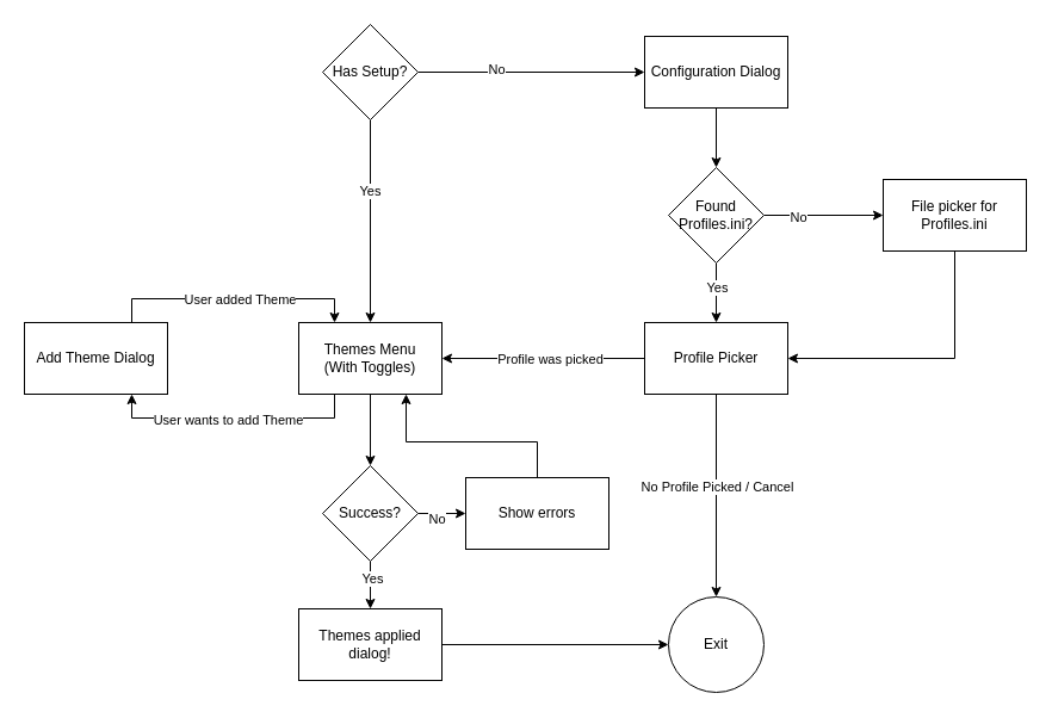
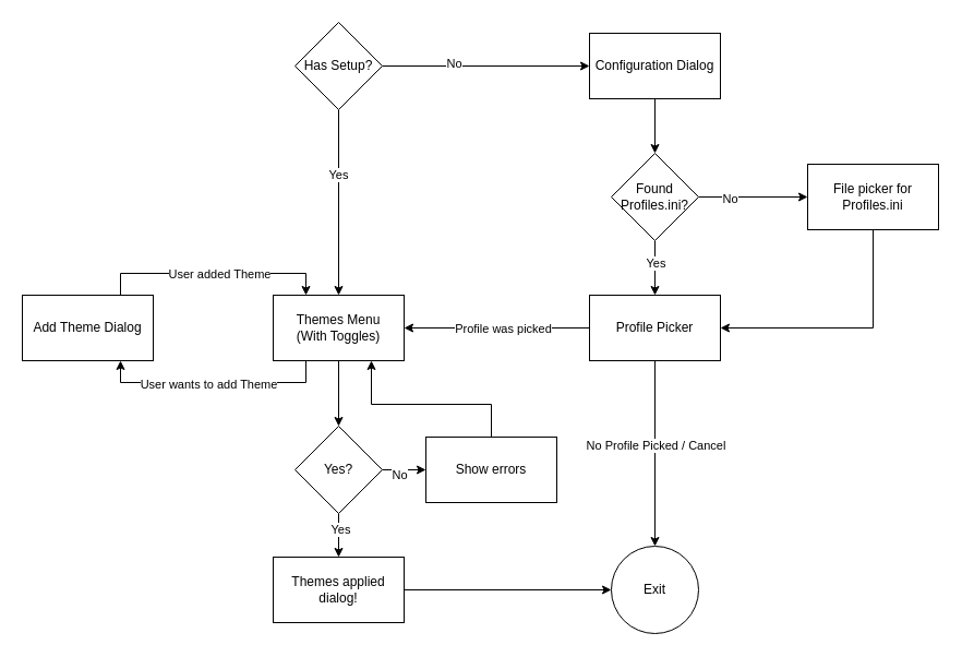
  <mxCell id="0" />
  <mxCell id="1" parent="0" />
  <mxCell id="2" value="" style="edgeStyle=orthogonalEdgeStyle;rounded=0;orthogonalLoop=1;jettySize=auto;html=1;" edge="1" parent="1" source="6" target="8"><mxGeometry relative="1" as="geometry" /></mxCell>
  <mxCell id="3" value="No" style="edgeLabel;html=1;align=center;verticalAlign=middle;resizable=0;points=[];" vertex="1" connectable="0" parent="2"><mxGeometry x="-0.467" y="3" relative="1" as="geometry"><mxPoint x="14" as="offset" /></mxGeometry></mxCell>
  <mxCell id="4" value="" style="edgeStyle=orthogonalEdgeStyle;rounded=0;orthogonalLoop=1;jettySize=auto;html=1;" edge="1" parent="1" source="6" target="12"><mxGeometry relative="1" as="geometry" /></mxCell>
  <mxCell id="5" value="Yes" style="edgeLabel;html=1;align=center;verticalAlign=middle;resizable=0;points=[];" vertex="1" connectable="0" parent="4"><mxGeometry x="-0.3" y="-1" relative="1" as="geometry"><mxPoint as="offset" /></mxGeometry></mxCell>
  <mxCell id="6" value="Has Setup?" style="rhombus;whiteSpace=wrap;html=1;" vertex="1" parent="1"><mxGeometry x="270" y="20" width="80" height="80" as="geometry" /></mxCell>
  <mxCell id="7" value="" style="edgeStyle=orthogonalEdgeStyle;rounded=0;orthogonalLoop=1;jettySize=auto;html=1;" edge="1" parent="1" source="8" target="17"><mxGeometry relative="1" as="geometry" /></mxCell>
  <mxCell id="8" value="Configuration Dialog" style="rounded=0;whiteSpace=wrap;html=1;" vertex="1" parent="1"><mxGeometry x="540" y="30" width="120" height="60" as="geometry" /></mxCell>
  <mxCell id="9" style="edgeStyle=orthogonalEdgeStyle;rounded=0;orthogonalLoop=1;jettySize=auto;html=1;exitX=0.25;exitY=1;exitDx=0;exitDy=0;entryX=0.75;entryY=1;entryDx=0;entryDy=0;" edge="1" parent="1" source="12" target="27"><mxGeometry relative="1" as="geometry" /></mxCell>
  <mxCell id="10" value="User wants to add Theme" style="edgeLabel;html=1;align=center;verticalAlign=middle;resizable=0;points=[];" vertex="1" connectable="0" parent="9"><mxGeometry x="0.286" y="1" relative="1" as="geometry"><mxPoint x="25" as="offset" /></mxGeometry></mxCell>
  <mxCell id="11" style="edgeStyle=orthogonalEdgeStyle;rounded=0;orthogonalLoop=1;jettySize=auto;html=1;entryX=0.5;entryY=0;entryDx=0;entryDy=0;" edge="1" parent="1" source="12" target="33"><mxGeometry relative="1" as="geometry" /></mxCell>
  <mxCell id="12" value="Themes Menu&lt;br&gt;(With Toggles)" style="rounded=0;whiteSpace=wrap;html=1;" vertex="1" parent="1"><mxGeometry x="250" y="270" width="120" height="60" as="geometry" /></mxCell>
  <mxCell id="13" value="" style="edgeStyle=orthogonalEdgeStyle;rounded=0;orthogonalLoop=1;jettySize=auto;html=1;" edge="1" parent="1" source="17" target="19"><mxGeometry relative="1" as="geometry" /></mxCell>
  <mxCell id="14" value="No" style="edgeLabel;html=1;align=center;verticalAlign=middle;resizable=0;points=[];" vertex="1" connectable="0" parent="13"><mxGeometry x="-0.433" y="-1" relative="1" as="geometry"><mxPoint as="offset" /></mxGeometry></mxCell>
  <mxCell id="15" value="" style="edgeStyle=orthogonalEdgeStyle;rounded=0;orthogonalLoop=1;jettySize=auto;html=1;" edge="1" parent="1" source="17" target="24"><mxGeometry relative="1" as="geometry" /></mxCell>
  <mxCell id="16" value="Yes" style="edgeLabel;html=1;align=center;verticalAlign=middle;resizable=0;points=[];" vertex="1" connectable="0" parent="15"><mxGeometry x="0.2" y="-1" relative="1" as="geometry"><mxPoint x="1" y="-10" as="offset" /></mxGeometry></mxCell>
  <mxCell id="17" value="Found Profiles.ini?" style="rhombus;whiteSpace=wrap;html=1;" vertex="1" parent="1"><mxGeometry x="560" y="140" width="80" height="80" as="geometry" /></mxCell>
  <mxCell id="18" style="edgeStyle=orthogonalEdgeStyle;rounded=0;orthogonalLoop=1;jettySize=auto;html=1;entryX=1;entryY=0.5;entryDx=0;entryDy=0;" edge="1" parent="1" source="19" target="24"><mxGeometry relative="1" as="geometry"><Array as="points"><mxPoint x="800" y="300" /></Array></mxGeometry></mxCell>
  <mxCell id="19" value="File picker for Profiles.ini" style="rounded=0;whiteSpace=wrap;html=1;" vertex="1" parent="1"><mxGeometry x="740" y="150" width="120" height="60" as="geometry" /></mxCell>
  <mxCell id="20" value="" style="edgeStyle=orthogonalEdgeStyle;rounded=0;orthogonalLoop=1;jettySize=auto;html=1;" edge="1" parent="1" source="24" target="12"><mxGeometry relative="1" as="geometry" /></mxCell>
  <mxCell id="21" value="Profile was picked" style="edgeLabel;html=1;align=center;verticalAlign=middle;resizable=0;points=[];" vertex="1" connectable="0" parent="20"><mxGeometry x="0.341" y="-3" relative="1" as="geometry"><mxPoint x="34" y="3" as="offset" /></mxGeometry></mxCell>
  <mxCell id="22" value="" style="edgeStyle=orthogonalEdgeStyle;rounded=0;orthogonalLoop=1;jettySize=auto;html=1;" edge="1" parent="1" source="24" target="28"><mxGeometry relative="1" as="geometry" /></mxCell>
  <mxCell id="23" value="No Profile Picked / Cancel" style="edgeLabel;html=1;align=center;verticalAlign=middle;resizable=0;points=[];" vertex="1" connectable="0" parent="22"><mxGeometry x="-0.094" relative="1" as="geometry"><mxPoint as="offset" /></mxGeometry></mxCell>
  <mxCell id="24" value="Profile Picker" style="rounded=0;whiteSpace=wrap;html=1;" vertex="1" parent="1"><mxGeometry x="540" y="270" width="120" height="60" as="geometry" /></mxCell>
  <mxCell id="25" style="edgeStyle=orthogonalEdgeStyle;rounded=0;orthogonalLoop=1;jettySize=auto;html=1;" edge="1" parent="1"><mxGeometry relative="1" as="geometry"><mxPoint x="110" y="270" as="sourcePoint" /><mxPoint x="280" y="270" as="targetPoint" /><Array as="points"><mxPoint x="110" y="250" /><mxPoint x="280" y="250" /></Array></mxGeometry></mxCell>
  <mxCell id="26" value="User added Theme" style="edgeLabel;html=1;align=center;verticalAlign=middle;resizable=0;points=[];" vertex="1" connectable="0" parent="25"><mxGeometry x="-0.027" y="3" relative="1" as="geometry"><mxPoint x="8" y="3" as="offset" /></mxGeometry></mxCell>
  <mxCell id="27" value="Add Theme Dialog" style="rounded=0;whiteSpace=wrap;html=1;" vertex="1" parent="1"><mxGeometry x="20" y="270" width="120" height="60" as="geometry" /></mxCell>
  <mxCell id="28" value="Exit" style="ellipse;whiteSpace=wrap;html=1;aspect=fixed;" vertex="1" parent="1"><mxGeometry x="560" y="500" width="80" height="80" as="geometry" /></mxCell>
  <mxCell id="29" value="" style="edgeStyle=orthogonalEdgeStyle;rounded=0;orthogonalLoop=1;jettySize=auto;html=1;" edge="1" parent="1" source="33" target="35"><mxGeometry relative="1" as="geometry" /></mxCell>
  <mxCell id="30" value="Yes" style="edgeLabel;html=1;align=center;verticalAlign=middle;resizable=0;points=[];" vertex="1" connectable="0" parent="29"><mxGeometry x="-0.3" y="1" relative="1" as="geometry"><mxPoint as="offset" /></mxGeometry></mxCell>
  <mxCell id="31" value="" style="edgeStyle=orthogonalEdgeStyle;rounded=0;orthogonalLoop=1;jettySize=auto;html=1;" edge="1" parent="1" source="33" target="37"><mxGeometry relative="1" as="geometry" /></mxCell>
  <mxCell id="32" value="No" style="edgeLabel;html=1;align=center;verticalAlign=middle;resizable=0;points=[];" vertex="1" connectable="0" parent="31"><mxGeometry x="-0.25" y="-4" relative="1" as="geometry"><mxPoint as="offset" /></mxGeometry></mxCell>
- <mxCell id="33" value="Success?" style="rhombus;whiteSpace=wrap;html=1;" vertex="1" parent="1"><mxGeometry x="270" y="390" width="80" height="80" as="geometry" /></mxCell>
+ <mxCell id="33" value="Yes?" style="rhombus;whiteSpace=wrap;html=1;" vertex="1" parent="1"><mxGeometry x="270" y="390" width="80" height="80" as="geometry" /></mxCell>
  <mxCell id="34" style="edgeStyle=orthogonalEdgeStyle;rounded=0;orthogonalLoop=1;jettySize=auto;html=1;entryX=0;entryY=0.5;entryDx=0;entryDy=0;" edge="1" parent="1" source="35" target="28"><mxGeometry relative="1" as="geometry" /></mxCell>
  <mxCell id="35" value="Themes applied dialog!" style="rounded=0;whiteSpace=wrap;html=1;" vertex="1" parent="1"><mxGeometry x="250" y="510" width="120" height="60" as="geometry" /></mxCell>
  <mxCell id="36" style="edgeStyle=orthogonalEdgeStyle;rounded=0;orthogonalLoop=1;jettySize=auto;html=1;entryX=0.75;entryY=1;entryDx=0;entryDy=0;" edge="1" parent="1" source="37" target="12"><mxGeometry relative="1" as="geometry"><Array as="points"><mxPoint x="450" y="370" /><mxPoint x="340" y="370" /></Array></mxGeometry></mxCell>
  <mxCell id="37" value="Show errors" style="rounded=0;whiteSpace=wrap;html=1;" vertex="1" parent="1"><mxGeometry x="390" y="400" width="120" height="60" as="geometry" /></mxCell>
